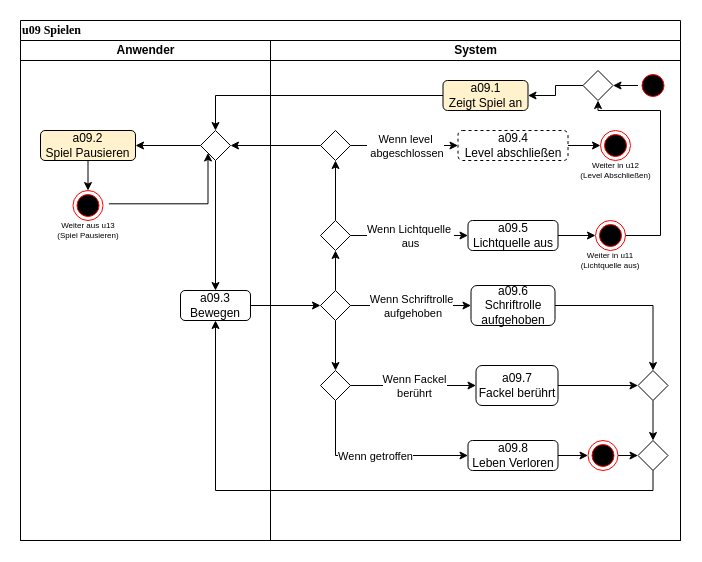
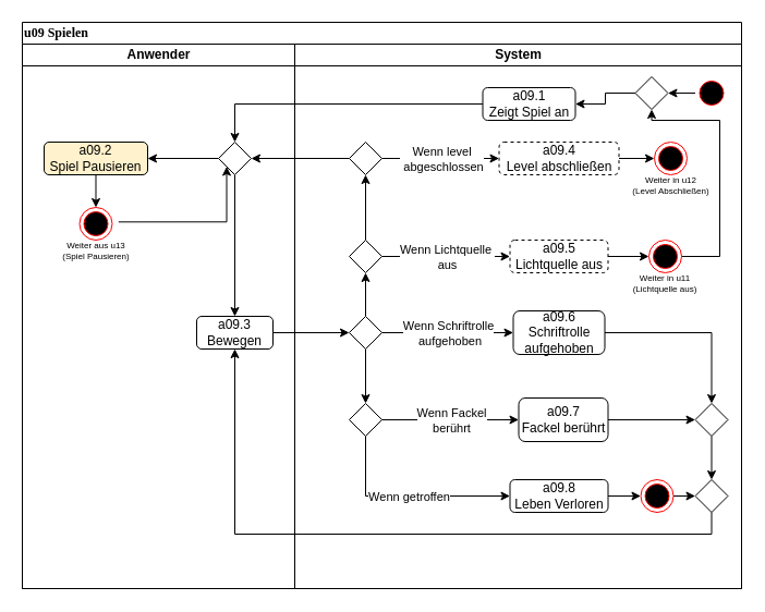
  <mxCell id="0" />
  <mxCell id="1" parent="0" />
  <mxCell id="2" value="u09 Spielen" style="swimlane;html=1;childLayout=stackLayout;startSize=20;rounded=0;shadow=0;comic=0;labelBackgroundColor=none;strokeWidth=1;fontFamily=Verdana;fontSize=12;align=left;" parent="1" vertex="1"><mxGeometry x="20" y="20" width="660" height="520" as="geometry" /></mxCell>
  <mxCell id="3" value="Anwender" style="swimlane;html=1;startSize=20;" parent="2" vertex="1"><mxGeometry y="20" width="250" height="500" as="geometry"><mxRectangle y="20" width="40" height="280" as="alternateBounds" /></mxGeometry></mxCell>
  <mxCell id="4" value="a09.3&lt;div&gt;Bewegen&lt;/div&gt;" style="rounded=1;whiteSpace=wrap;html=1;" parent="3" vertex="1"><mxGeometry x="160" y="250" width="70" height="30" as="geometry" /></mxCell>
  <mxCell id="5" style="edgeStyle=orthogonalEdgeStyle;rounded=0;orthogonalLoop=1;jettySize=auto;html=1;exitX=0.5;exitY=1;exitDx=0;exitDy=0;entryX=0.5;entryY=0;entryDx=0;entryDy=0;" edge="1" parent="3" source="6" target="8"><mxGeometry relative="1" as="geometry" /></mxCell>
  <mxCell id="6" value="&lt;div&gt;a09.2&lt;/div&gt;&lt;div&gt;Spiel Pausieren&lt;/div&gt;" style="rounded=1;whiteSpace=wrap;html=1;fillColor=#fff2cc;" parent="3" vertex="1"><mxGeometry x="20" y="90" width="95" height="30" as="geometry" /></mxCell>
  <mxCell id="7" value="Weiter aus u13&lt;br&gt;(Spiel Pausieren)" style="text;html=1;strokeColor=none;fillColor=none;align=center;verticalAlign=middle;whiteSpace=wrap;rounded=0;fontSize=8;" parent="3" vertex="1"><mxGeometry x="27.5" y="180" width="80" height="20" as="geometry" /></mxCell>
  <mxCell id="8" value="" style="ellipse;html=1;shape=endState;fillColor=#000000;strokeColor=#ff0000;" parent="3" vertex="1"><mxGeometry x="52.5" y="150" width="30" height="30" as="geometry" /></mxCell>
  <mxCell id="9" style="edgeStyle=orthogonalEdgeStyle;rounded=0;orthogonalLoop=1;jettySize=auto;html=1;exitX=0;exitY=0.5;exitDx=0;exitDy=0;entryX=1;entryY=0.5;entryDx=0;entryDy=0;" edge="1" parent="3" source="11" target="6"><mxGeometry relative="1" as="geometry" /></mxCell>
  <mxCell id="10" style="edgeStyle=orthogonalEdgeStyle;rounded=0;orthogonalLoop=1;jettySize=auto;html=1;exitX=0.5;exitY=1;exitDx=0;exitDy=0;entryX=0.5;entryY=0;entryDx=0;entryDy=0;" edge="1" parent="3" source="11" target="4"><mxGeometry relative="1" as="geometry" /></mxCell>
  <mxCell id="11" value="" style="rhombus;whiteSpace=wrap;html=1;" parent="3" vertex="1"><mxGeometry x="180" y="90" width="30" height="30" as="geometry" /></mxCell>
  <mxCell id="12" style="edgeStyle=orthogonalEdgeStyle;rounded=0;orthogonalLoop=1;jettySize=auto;html=1;exitX=1.194;exitY=0.444;exitDx=0;exitDy=0;entryX=0;entryY=1;entryDx=0;entryDy=0;exitPerimeter=0;" edge="1" parent="3" source="8" target="11"><mxGeometry relative="1" as="geometry"><mxPoint x="60" y="182.5" as="sourcePoint" /><mxPoint x="165" y="130" as="targetPoint" /></mxGeometry></mxCell>
  <mxCell id="13" value="System" style="swimlane;html=1;startSize=20;" parent="2" vertex="1"><mxGeometry x="250" y="20" width="410" height="500" as="geometry" /></mxCell>
  <mxCell id="14" style="edgeStyle=orthogonalEdgeStyle;rounded=0;orthogonalLoop=1;jettySize=auto;html=1;exitX=0;exitY=0.5;exitDx=0;exitDy=0;entryX=1;entryY=0.5;entryDx=0;entryDy=0;" edge="1" parent="13" source="15" target="27"><mxGeometry relative="1" as="geometry" /></mxCell>
  <mxCell id="15" value="" style="ellipse;html=1;shape=startState;fillColor=#000000;strokeColor=#ff0000;" parent="13" vertex="1"><mxGeometry x="367.5" y="30" width="30" height="30" as="geometry" /></mxCell>
- <mxCell id="16" value="&lt;div&gt;a09.1&lt;/div&gt;&lt;div&gt;Zeigt Spiel an&lt;/div&gt;" style="rounded=1;whiteSpace=wrap;html=1;fillColor=#fff2cc;" parent="13" vertex="1"><mxGeometry x="172.5" y="40" width="85" height="30" as="geometry" /></mxCell>
+ <mxCell id="16" value="&lt;div&gt;a09.1&lt;/div&gt;&lt;div&gt;Zeigt Spiel an&lt;/div&gt;" style="rounded=1;whiteSpace=wrap;html=1;" parent="13" vertex="1"><mxGeometry x="172.5" y="40" width="85" height="30" as="geometry" /></mxCell>
  <mxCell id="17" style="edgeStyle=orthogonalEdgeStyle;rounded=0;orthogonalLoop=1;jettySize=auto;html=1;exitX=1;exitY=0.5;exitDx=0;exitDy=0;entryX=0;entryY=0.5;entryDx=0;entryDy=0;" edge="1" parent="13" source="18" target="29"><mxGeometry relative="1" as="geometry" /></mxCell>
  <mxCell id="18" value="&lt;div&gt;a09.8&lt;/div&gt;&lt;div&gt;Leben Verloren&lt;/div&gt;" style="rounded=1;whiteSpace=wrap;html=1;" parent="13" vertex="1"><mxGeometry x="197.5" y="400" width="90" height="30" as="geometry" /></mxCell>
  <mxCell id="19" style="edgeStyle=orthogonalEdgeStyle;rounded=0;orthogonalLoop=1;jettySize=auto;html=1;exitX=0.5;exitY=0;exitDx=0;exitDy=0;entryX=0.5;entryY=1;entryDx=0;entryDy=0;" edge="1" parent="13" source="21" target="36"><mxGeometry relative="1" as="geometry" /></mxCell>
  <mxCell id="20" style="edgeStyle=orthogonalEdgeStyle;rounded=0;orthogonalLoop=1;jettySize=auto;html=1;exitX=0.5;exitY=1;exitDx=0;exitDy=0;entryX=0.5;entryY=0;entryDx=0;entryDy=0;" edge="1" parent="13" source="21" target="42"><mxGeometry relative="1" as="geometry" /></mxCell>
  <mxCell id="21" value="" style="rhombus;whiteSpace=wrap;html=1;" parent="13" vertex="1"><mxGeometry x="50" y="250" width="30" height="30" as="geometry" /></mxCell>
  <mxCell id="22" style="edgeStyle=orthogonalEdgeStyle;rounded=0;orthogonalLoop=1;jettySize=auto;html=1;exitX=1;exitY=0.5;exitDx=0;exitDy=0;entryX=0;entryY=0.5;entryDx=0;entryDy=0;" edge="1" parent="13" source="23" target="30"><mxGeometry relative="1" as="geometry" /></mxCell>
  <mxCell id="23" value="&lt;div&gt;a09.4&lt;/div&gt;&lt;div&gt;Level abschließen&lt;/div&gt;" style="rounded=1;whiteSpace=wrap;html=1;dashed=1;" parent="13" vertex="1"><mxGeometry x="187.5" y="90" width="110" height="30" as="geometry" /></mxCell>
  <mxCell id="24" value="Weiter in u11&lt;br&gt;(Lichtquelle aus)" style="text;html=1;strokeColor=none;fillColor=none;align=center;verticalAlign=middle;whiteSpace=wrap;rounded=0;fontSize=8;" parent="13" vertex="1"><mxGeometry x="306.25" y="210" width="67.5" height="20" as="geometry" /></mxCell>
  <mxCell id="25" value="Weiter in u12&lt;br&gt;(Level Abschließen)" style="text;html=1;strokeColor=none;fillColor=none;align=center;verticalAlign=middle;whiteSpace=wrap;rounded=0;fontSize=8;" parent="13" vertex="1"><mxGeometry x="308.75" y="120" width="72.5" height="20" as="geometry" /></mxCell>
  <mxCell id="26" style="edgeStyle=orthogonalEdgeStyle;rounded=0;orthogonalLoop=1;jettySize=auto;html=1;exitX=0;exitY=0.5;exitDx=0;exitDy=0;entryX=1;entryY=0.5;entryDx=0;entryDy=0;" edge="1" parent="13" source="27" target="16"><mxGeometry relative="1" as="geometry" /></mxCell>
  <mxCell id="27" value="" style="rhombus;whiteSpace=wrap;html=1;rotation=0;" parent="13" vertex="1"><mxGeometry x="312.5" y="30" width="30" height="30" as="geometry" /></mxCell>
  <mxCell id="28" style="edgeStyle=orthogonalEdgeStyle;rounded=0;orthogonalLoop=1;jettySize=auto;html=1;exitX=1;exitY=0.5;exitDx=0;exitDy=0;entryX=0;entryY=0.5;entryDx=0;entryDy=0;" edge="1" parent="13" source="29" target="53"><mxGeometry relative="1" as="geometry" /></mxCell>
  <mxCell id="29" value="" style="ellipse;html=1;shape=endState;fillColor=#000000;strokeColor=#ff0000;" parent="13" vertex="1"><mxGeometry x="317.5" y="400" width="30" height="30" as="geometry" /></mxCell>
  <mxCell id="30" value="" style="ellipse;html=1;shape=endState;fillColor=#000000;strokeColor=#ff0000;" parent="13" vertex="1"><mxGeometry x="330" y="90" width="30" height="30" as="geometry" /></mxCell>
  <mxCell id="31" style="edgeStyle=orthogonalEdgeStyle;rounded=0;orthogonalLoop=1;jettySize=auto;html=1;exitX=1;exitY=0.5;exitDx=0;exitDy=0;entryX=0.5;entryY=1;entryDx=0;entryDy=0;" edge="1" parent="13" source="32" target="27"><mxGeometry relative="1" as="geometry"><Array as="points"><mxPoint x="390" y="195" /><mxPoint x="390" y="70" /><mxPoint x="327" y="70" /></Array></mxGeometry></mxCell>
  <mxCell id="32" value="" style="ellipse;html=1;shape=endState;fillColor=#000000;strokeColor=#ff0000;" parent="13" vertex="1"><mxGeometry x="325" y="180" width="30" height="30" as="geometry" /></mxCell>
  <mxCell id="33" style="edgeStyle=orthogonalEdgeStyle;rounded=0;orthogonalLoop=1;jettySize=auto;html=1;exitX=1;exitY=0.5;exitDx=0;exitDy=0;entryX=0;entryY=0.5;entryDx=0;entryDy=0;" edge="1" parent="13" source="34" target="32"><mxGeometry relative="1" as="geometry" /></mxCell>
- <mxCell id="34" value="&lt;div&gt;a09.5&lt;/div&gt;&lt;div&gt;Lichtquelle aus&lt;/div&gt;" style="rounded=1;whiteSpace=wrap;html=1;" parent="13" vertex="1"><mxGeometry x="197.5" y="180" width="90" height="30" as="geometry" /></mxCell>
+ <mxCell id="34" value="&lt;div&gt;a09.5&lt;/div&gt;&lt;div&gt;Lichtquelle aus&lt;/div&gt;" style="rounded=1;whiteSpace=wrap;html=1;dashed=1;" parent="13" vertex="1"><mxGeometry x="197.5" y="180" width="90" height="30" as="geometry" /></mxCell>
  <mxCell id="35" style="edgeStyle=orthogonalEdgeStyle;rounded=0;orthogonalLoop=1;jettySize=auto;html=1;exitX=0.5;exitY=0;exitDx=0;exitDy=0;entryX=0.5;entryY=1;entryDx=0;entryDy=0;" edge="1" parent="13" source="36" target="37"><mxGeometry relative="1" as="geometry" /></mxCell>
  <mxCell id="36" value="" style="rhombus;whiteSpace=wrap;html=1;rotation=0;" parent="13" vertex="1"><mxGeometry x="50" y="180" width="30" height="30" as="geometry" /></mxCell>
  <mxCell id="37" value="" style="rhombus;whiteSpace=wrap;html=1;rotation=0;" parent="13" vertex="1"><mxGeometry x="50" y="90" width="30" height="30" as="geometry" /></mxCell>
  <mxCell id="38" value="" style="endArrow=classic;html=1;rounded=0;entryX=0;entryY=0.5;entryDx=0;entryDy=0;exitX=1;exitY=0.5;exitDx=0;exitDy=0;" parent="13" source="37" target="23" edge="1"><mxGeometry relative="1" as="geometry"><mxPoint x="270" y="110" as="sourcePoint" /><mxPoint x="397.5" y="250" as="targetPoint" /><Array as="points" /></mxGeometry></mxCell>
  <mxCell id="39" value="&lt;div&gt;Wenn level&lt;/div&gt;&lt;div&gt;&amp;nbsp;abgeschlossen&lt;/div&gt;" style="edgeLabel;resizable=0;html=1;align=center;verticalAlign=middle;" parent="38" connectable="0" vertex="1"><mxGeometry relative="1" as="geometry" /></mxCell>
  <mxCell id="40" value="" style="endArrow=classic;html=1;rounded=0;exitX=1;exitY=0.5;exitDx=0;exitDy=0;entryX=0;entryY=0.5;entryDx=0;entryDy=0;" parent="13" source="36" target="34" edge="1"><mxGeometry relative="1" as="geometry"><mxPoint x="530" y="500" as="sourcePoint" /><mxPoint x="640" y="405" as="targetPoint" /></mxGeometry></mxCell>
  <mxCell id="41" value="&lt;div&gt;Wenn Lichtquelle&amp;nbsp;&lt;/div&gt;&lt;div&gt;aus &lt;/div&gt;" style="edgeLabel;resizable=0;html=1;align=center;verticalAlign=middle;" parent="40" connectable="0" vertex="1"><mxGeometry relative="1" as="geometry" /></mxCell>
  <mxCell id="42" value="" style="rhombus;whiteSpace=wrap;html=1;" vertex="1" parent="13"><mxGeometry x="50" y="330" width="30" height="30" as="geometry" /></mxCell>
  <mxCell id="43" style="edgeStyle=orthogonalEdgeStyle;rounded=0;orthogonalLoop=1;jettySize=auto;html=1;exitX=1;exitY=0.5;exitDx=0;exitDy=0;entryX=0.5;entryY=0;entryDx=0;entryDy=0;" edge="1" parent="13" source="44" target="55"><mxGeometry relative="1" as="geometry" /></mxCell>
  <mxCell id="44" value="a09.6&lt;br&gt;Schriftrolle aufgehoben" style="rounded=1;whiteSpace=wrap;html=1;" vertex="1" parent="13"><mxGeometry x="200.5" y="245" width="84" height="40" as="geometry" /></mxCell>
  <mxCell id="45" style="edgeStyle=orthogonalEdgeStyle;rounded=0;orthogonalLoop=1;jettySize=auto;html=1;exitX=1;exitY=0.5;exitDx=0;exitDy=0;entryX=0;entryY=0.5;entryDx=0;entryDy=0;" edge="1" parent="13" source="46" target="55"><mxGeometry relative="1" as="geometry" /></mxCell>
  <mxCell id="46" value="&lt;div&gt;a09.7&lt;/div&gt;&lt;div&gt;Fackel berührt&lt;/div&gt;" style="rounded=1;whiteSpace=wrap;html=1;" vertex="1" parent="13"><mxGeometry x="205.5" y="325" width="82" height="40" as="geometry" /></mxCell>
  <mxCell id="47" value="" style="endArrow=classic;html=1;rounded=0;exitX=1;exitY=0.5;exitDx=0;exitDy=0;entryX=0;entryY=0.5;entryDx=0;entryDy=0;" edge="1" parent="13" source="21" target="44"><mxGeometry relative="1" as="geometry"><mxPoint x="80" y="320" as="sourcePoint" /><mxPoint x="180" y="320" as="targetPoint" /></mxGeometry></mxCell>
  <mxCell id="48" value="&lt;div&gt;Wenn Schriftrolle&lt;/div&gt;&lt;div&gt;&amp;nbsp;aufgehoben&lt;/div&gt;" style="edgeLabel;resizable=0;html=1;align=center;verticalAlign=middle;" connectable="0" vertex="1" parent="47"><mxGeometry relative="1" as="geometry" /></mxCell>
  <mxCell id="49" value="" style="endArrow=classic;html=1;rounded=0;exitX=1;exitY=0.5;exitDx=0;exitDy=0;entryX=0;entryY=0.5;entryDx=0;entryDy=0;" edge="1" parent="13" source="42" target="46"><mxGeometry relative="1" as="geometry"><mxPoint x="20" y="280" as="sourcePoint" /><mxPoint x="120" y="280" as="targetPoint" /></mxGeometry></mxCell>
  <mxCell id="50" value="Wenn Fackel &lt;br&gt;&lt;div&gt;berührt&lt;/div&gt;" style="edgeLabel;resizable=0;html=1;align=center;verticalAlign=middle;" connectable="0" vertex="1" parent="49"><mxGeometry relative="1" as="geometry" /></mxCell>
  <mxCell id="51" value="" style="endArrow=classic;html=1;rounded=0;exitX=0.5;exitY=1;exitDx=0;exitDy=0;entryX=0;entryY=0.5;entryDx=0;entryDy=0;" edge="1" parent="13" source="42" target="18"><mxGeometry relative="1" as="geometry"><mxPoint x="70" y="414.66" as="sourcePoint" /><mxPoint x="170" y="414.66" as="targetPoint" /><Array as="points"><mxPoint x="65" y="415" /></Array></mxGeometry></mxCell>
  <mxCell id="52" value="Wenn getroffen" style="edgeLabel;resizable=0;html=1;align=center;verticalAlign=middle;" connectable="0" vertex="1" parent="51"><mxGeometry relative="1" as="geometry" /></mxCell>
  <mxCell id="53" value="" style="rhombus;whiteSpace=wrap;html=1;" vertex="1" parent="13"><mxGeometry x="367.5" y="400" width="30" height="30" as="geometry" /></mxCell>
  <mxCell id="54" style="edgeStyle=orthogonalEdgeStyle;rounded=0;orthogonalLoop=1;jettySize=auto;html=1;exitX=0.5;exitY=1;exitDx=0;exitDy=0;entryX=0.5;entryY=0;entryDx=0;entryDy=0;" edge="1" parent="13" source="55" target="53"><mxGeometry relative="1" as="geometry" /></mxCell>
  <mxCell id="55" value="" style="rhombus;whiteSpace=wrap;html=1;" vertex="1" parent="13"><mxGeometry x="367.5" y="330" width="30" height="30" as="geometry" /></mxCell>
  <mxCell id="56" style="edgeStyle=orthogonalEdgeStyle;rounded=0;orthogonalLoop=1;jettySize=auto;html=1;exitX=0;exitY=0.5;exitDx=0;exitDy=0;entryX=0.5;entryY=0;entryDx=0;entryDy=0;" edge="1" parent="2" source="16" target="11"><mxGeometry relative="1" as="geometry" /></mxCell>
  <mxCell id="57" style="edgeStyle=orthogonalEdgeStyle;rounded=0;orthogonalLoop=1;jettySize=auto;html=1;exitX=1;exitY=0.5;exitDx=0;exitDy=0;entryX=0;entryY=0.5;entryDx=0;entryDy=0;" edge="1" parent="2" source="4" target="21"><mxGeometry relative="1" as="geometry" /></mxCell>
  <mxCell id="58" style="edgeStyle=orthogonalEdgeStyle;rounded=0;orthogonalLoop=1;jettySize=auto;html=1;exitX=0;exitY=0.5;exitDx=0;exitDy=0;entryX=1;entryY=0.5;entryDx=0;entryDy=0;" edge="1" parent="2" source="37" target="11"><mxGeometry relative="1" as="geometry" /></mxCell>
  <mxCell id="59" style="edgeStyle=orthogonalEdgeStyle;rounded=0;orthogonalLoop=1;jettySize=auto;html=1;exitX=0.5;exitY=1;exitDx=0;exitDy=0;entryX=0.5;entryY=1;entryDx=0;entryDy=0;" edge="1" parent="2" source="53" target="4"><mxGeometry relative="1" as="geometry" /></mxCell>
